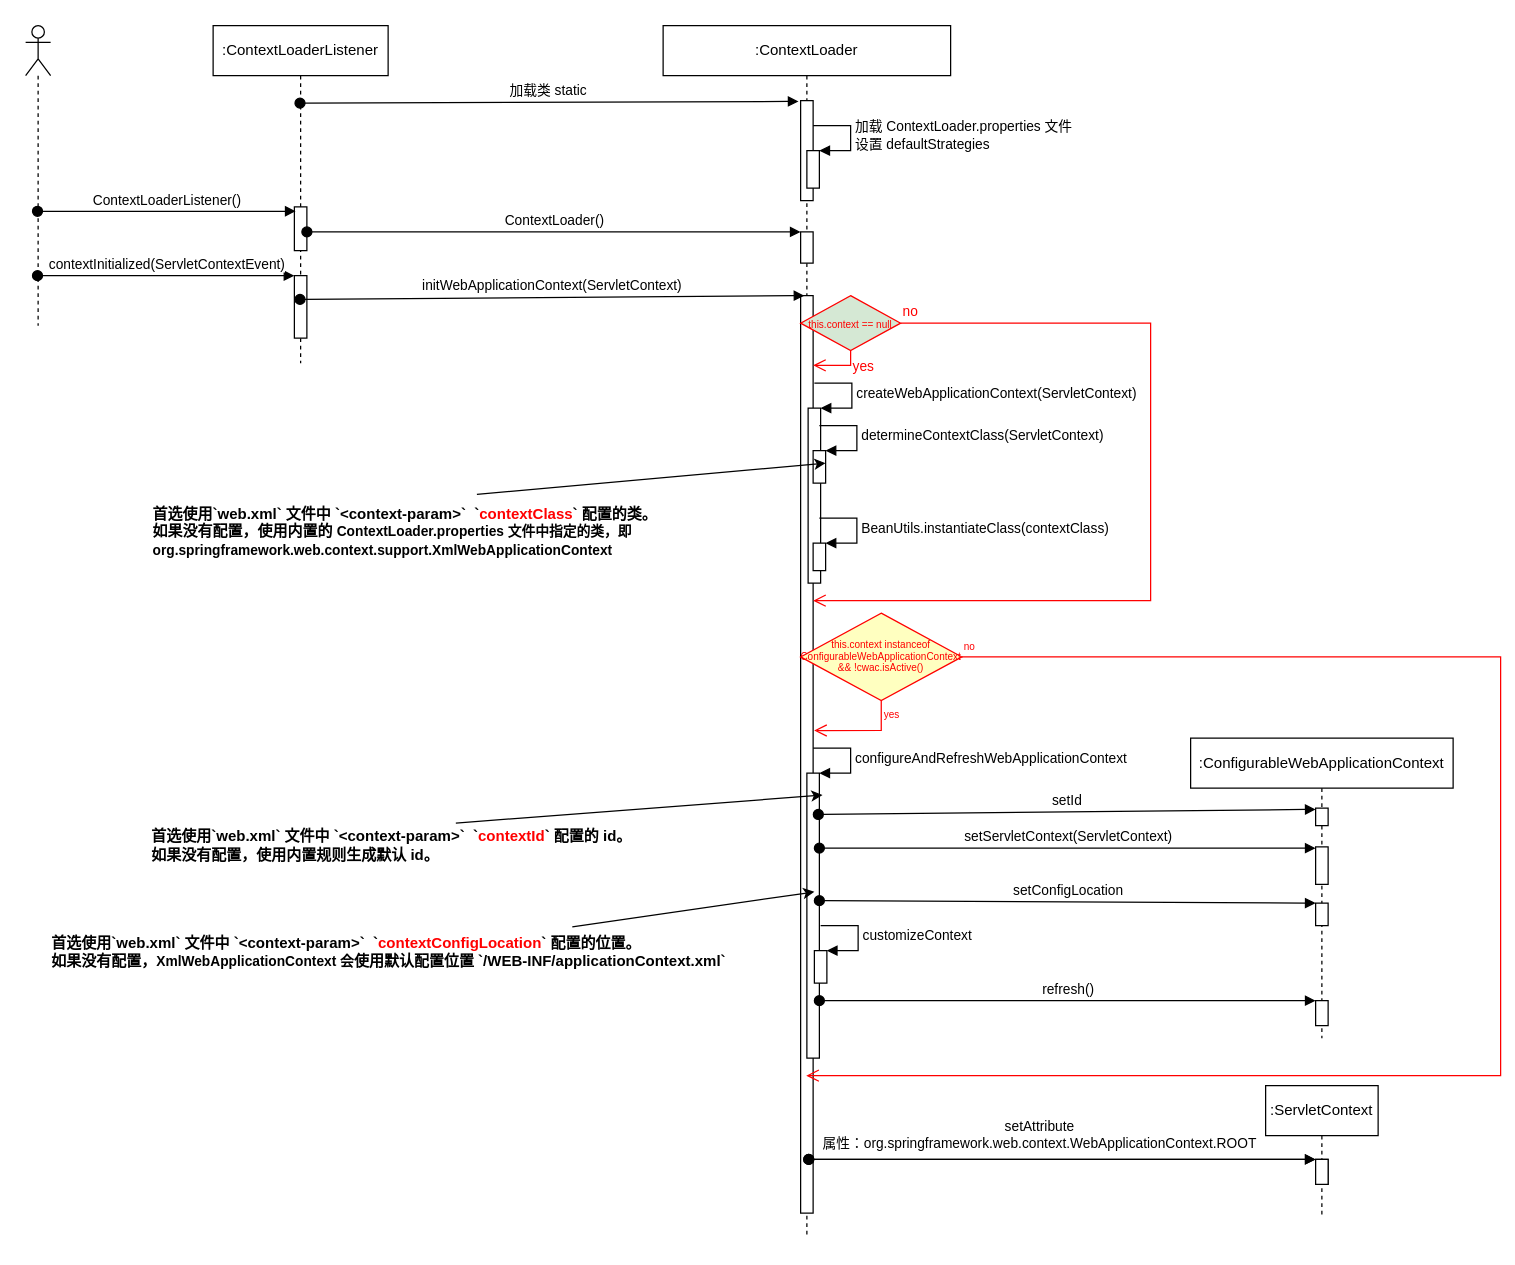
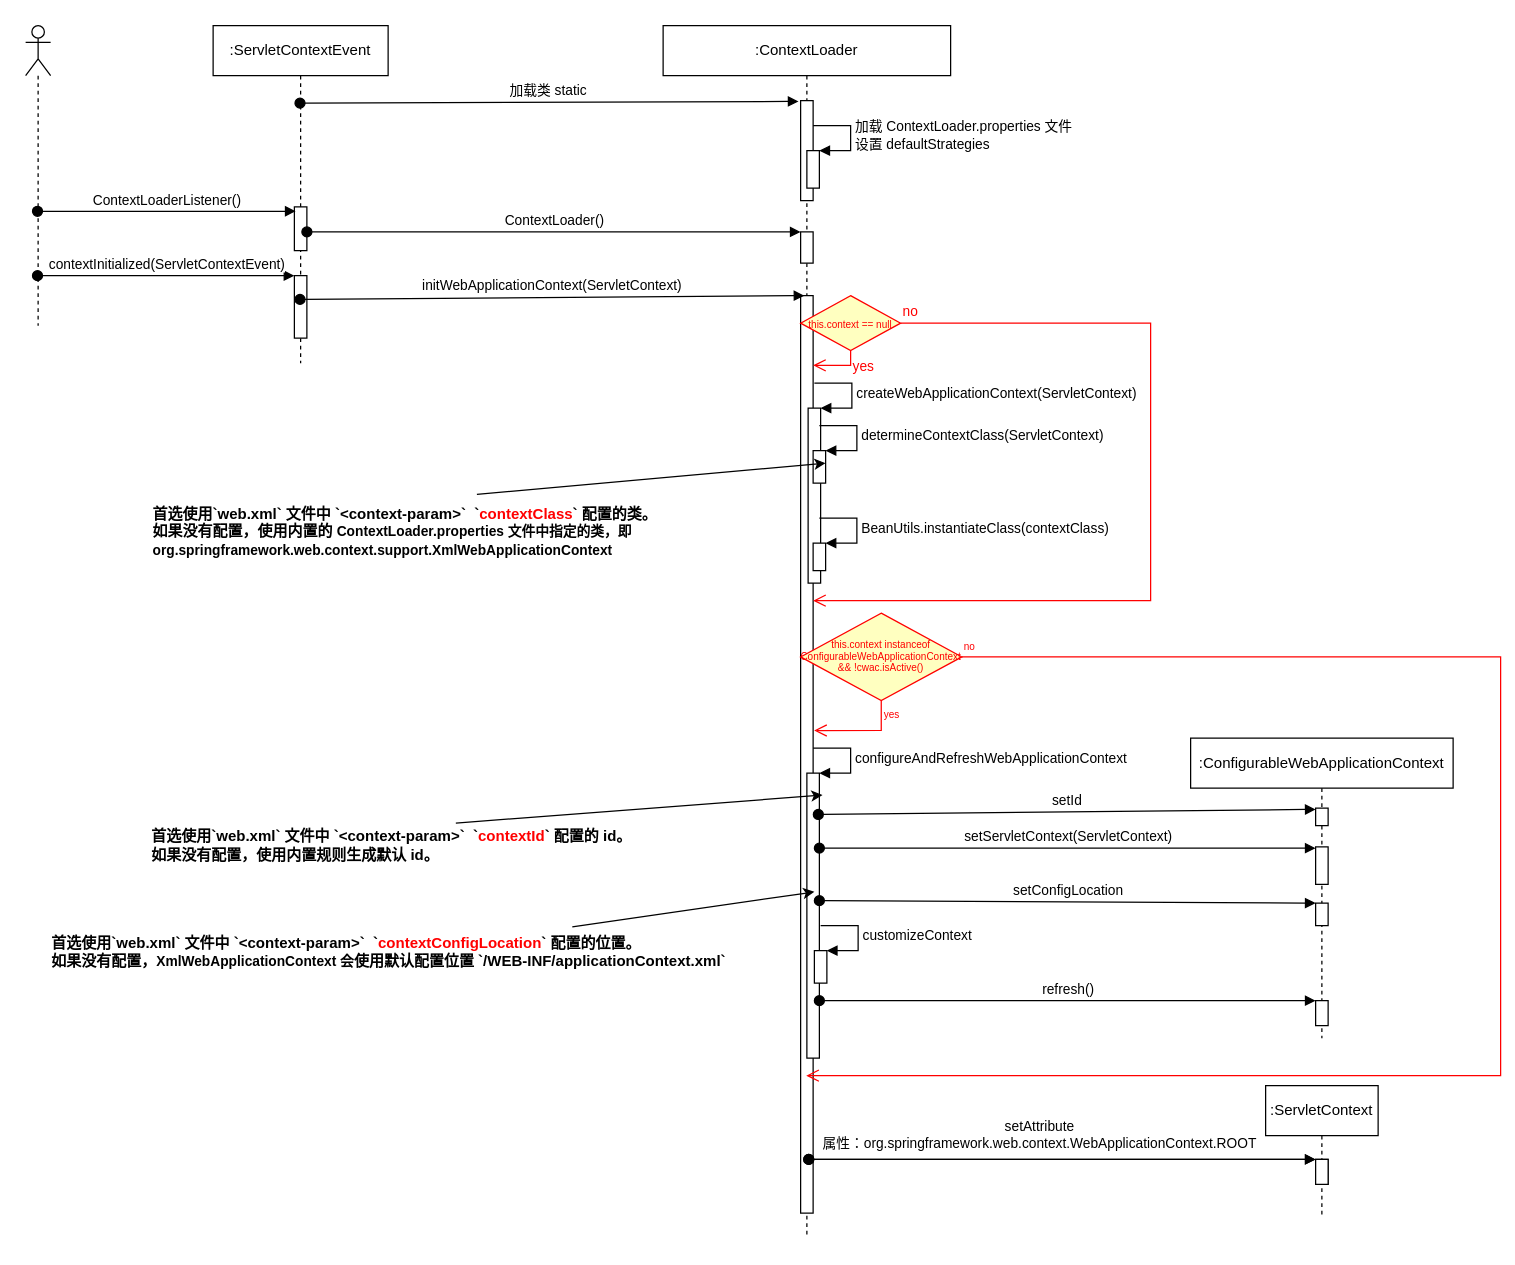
  <mxCell id="0" />
  <mxCell id="1" parent="0" />
  <mxCell id="2" value="" style="shape=umlLifeline;participant=umlActor;perimeter=lifelinePerimeter;whiteSpace=wrap;html=1;container=1;collapsible=0;recursiveResize=0;verticalAlign=top;spacingTop=36;outlineConnect=0;" parent="1" vertex="1"><mxGeometry x="20" y="20" width="20" height="240" as="geometry" /></mxCell>
- <mxCell id="3" value=":ContextLoaderListener" style="shape=umlLifeline;perimeter=lifelinePerimeter;whiteSpace=wrap;html=1;container=1;collapsible=0;recursiveResize=0;outlineConnect=0;" parent="1" vertex="1"><mxGeometry x="170" y="20" width="140" height="270" as="geometry" /></mxCell>
+ <mxCell id="3" value=":ServletContextEvent" style="shape=umlLifeline;perimeter=lifelinePerimeter;whiteSpace=wrap;html=1;container=1;collapsible=0;recursiveResize=0;outlineConnect=0;" parent="1" vertex="1"><mxGeometry x="170" y="20" width="140" height="270" as="geometry" /></mxCell>
  <mxCell id="4" value="" style="html=1;points=[];perimeter=orthogonalPerimeter;" vertex="1" parent="3"><mxGeometry x="65" y="145" width="10" height="35" as="geometry" /></mxCell>
  <mxCell id="5" value="" style="html=1;points=[];perimeter=orthogonalPerimeter;" vertex="1" parent="3"><mxGeometry x="65" y="200" width="10" height="50" as="geometry" /></mxCell>
  <mxCell id="6" value="ContextLoaderListener()" style="html=1;verticalAlign=bottom;startArrow=oval;endArrow=block;startSize=8;rounded=0;entryX=0.1;entryY=0.1;entryDx=0;entryDy=0;entryPerimeter=0;" edge="1" target="4" parent="1" source="2"><mxGeometry relative="1" as="geometry"><mxPoint x="49.5" y="168" as="sourcePoint" /><mxPoint x="175" y="168" as="targetPoint" /></mxGeometry></mxCell>
  <mxCell id="7" value=":ContextLoader" style="shape=umlLifeline;perimeter=lifelinePerimeter;whiteSpace=wrap;html=1;container=1;collapsible=0;recursiveResize=0;outlineConnect=0;" vertex="1" parent="1"><mxGeometry x="530" y="20" width="230" height="970" as="geometry" /></mxCell>
  <mxCell id="8" value="" style="html=1;points=[];perimeter=orthogonalPerimeter;" vertex="1" parent="7"><mxGeometry x="110" y="165" width="10" height="25" as="geometry" /></mxCell>
  <mxCell id="9" value="" style="html=1;points=[];perimeter=orthogonalPerimeter;" vertex="1" parent="7"><mxGeometry x="110" y="60" width="10" height="80" as="geometry" /></mxCell>
  <mxCell id="10" value="" style="html=1;points=[];perimeter=orthogonalPerimeter;" vertex="1" parent="7"><mxGeometry x="115" y="100" width="10" height="30" as="geometry" /></mxCell>
  <mxCell id="11" value="加载 ContextLoader.properties&amp;nbsp;文件&lt;br&gt;设置 defaultStrategies" style="edgeStyle=orthogonalEdgeStyle;html=1;align=left;spacingLeft=2;endArrow=block;rounded=0;entryX=1;entryY=0;" edge="1" target="10" parent="7"><mxGeometry relative="1" as="geometry"><mxPoint x="120" y="80" as="sourcePoint" /><Array as="points"><mxPoint x="150" y="80" /></Array></mxGeometry></mxCell>
  <mxCell id="12" value="" style="html=1;points=[];perimeter=orthogonalPerimeter;" vertex="1" parent="7"><mxGeometry x="110" y="216" width="10" height="734" as="geometry" /></mxCell>
  <mxCell id="13" value="" style="html=1;points=[];perimeter=orthogonalPerimeter;" vertex="1" parent="7"><mxGeometry x="116" y="306" width="10" height="140" as="geometry" /></mxCell>
  <mxCell id="14" value="createWebApplicationContext(ServletContext)" style="edgeStyle=orthogonalEdgeStyle;html=1;align=left;spacingLeft=2;endArrow=block;rounded=0;entryX=1;entryY=0;" edge="1" target="13" parent="7"><mxGeometry relative="1" as="geometry"><mxPoint x="121" y="286" as="sourcePoint" /><Array as="points"><mxPoint x="151" y="286" /></Array></mxGeometry></mxCell>
  <mxCell id="15" value="" style="html=1;points=[];perimeter=orthogonalPerimeter;" vertex="1" parent="7"><mxGeometry x="120" y="340" width="10" height="26" as="geometry" /></mxCell>
  <mxCell id="16" value="determineContextClass(ServletContext)" style="edgeStyle=orthogonalEdgeStyle;html=1;align=left;spacingLeft=2;endArrow=block;rounded=0;entryX=1;entryY=0;" edge="1" target="15" parent="7"><mxGeometry relative="1" as="geometry"><mxPoint x="125" y="320" as="sourcePoint" /><Array as="points"><mxPoint x="155" y="320" /></Array></mxGeometry></mxCell>
  <mxCell id="17" value="" style="html=1;points=[];perimeter=orthogonalPerimeter;" vertex="1" parent="7"><mxGeometry x="120" y="414" width="10" height="22" as="geometry" /></mxCell>
  <mxCell id="18" value="BeanUtils.instantiateClass(contextClass)" style="edgeStyle=orthogonalEdgeStyle;html=1;align=left;spacingLeft=2;endArrow=block;rounded=0;entryX=1;entryY=0;" edge="1" target="17" parent="7"><mxGeometry relative="1" as="geometry"><mxPoint x="125" y="394" as="sourcePoint" /><Array as="points"><mxPoint x="155" y="394" /></Array></mxGeometry></mxCell>
  <mxCell id="19" value="" style="html=1;points=[];perimeter=orthogonalPerimeter;" vertex="1" parent="7"><mxGeometry x="115" y="598" width="10" height="228" as="geometry" /></mxCell>
  <mxCell id="20" value="configureAndRefreshWebApplicationContext" style="edgeStyle=orthogonalEdgeStyle;html=1;align=left;spacingLeft=2;endArrow=block;rounded=0;entryX=1;entryY=0;" edge="1" target="19" parent="7"><mxGeometry relative="1" as="geometry"><mxPoint x="120" y="578" as="sourcePoint" /><Array as="points"><mxPoint x="150" y="578" /></Array></mxGeometry></mxCell>
  <mxCell id="21" value="" style="html=1;points=[];perimeter=orthogonalPerimeter;" vertex="1" parent="7"><mxGeometry x="121" y="740" width="10" height="26" as="geometry" /></mxCell>
  <mxCell id="22" value="customizeContext" style="edgeStyle=orthogonalEdgeStyle;html=1;align=left;spacingLeft=2;endArrow=block;rounded=0;entryX=1;entryY=0;" edge="1" target="21" parent="7"><mxGeometry relative="1" as="geometry"><mxPoint x="126" y="720" as="sourcePoint" /><Array as="points"><mxPoint x="156" y="720" /></Array></mxGeometry></mxCell>
- <mxCell id="23" value="&lt;font style=&quot;font-size: 8px;&quot;&gt;this.context == null&lt;/font&gt;" style="rhombus;whiteSpace=wrap;html=1;fillColor=#d5e8d4;strokeColor=#ff0000;fontColor=#FF0000;" vertex="1" parent="7"><mxGeometry x="110" y="216" width="80" height="44" as="geometry" /></mxCell>
+ <mxCell id="23" value="&lt;font style=&quot;font-size: 8px;&quot;&gt;this.context == null&lt;/font&gt;" style="rhombus;whiteSpace=wrap;html=1;fillColor=#ffffc0;strokeColor=#ff0000;fontColor=#FF0000;" vertex="1" parent="7"><mxGeometry x="110" y="216" width="80" height="44" as="geometry" /></mxCell>
  <mxCell id="24" value="no" style="edgeStyle=orthogonalEdgeStyle;html=1;align=left;verticalAlign=bottom;endArrow=open;endSize=8;strokeColor=#ff0000;rounded=0;fontColor=#FF0000;" edge="1" source="23" parent="7" target="12"><mxGeometry x="-1" relative="1" as="geometry"><mxPoint x="280" y="500" as="targetPoint" /><Array as="points"><mxPoint x="390" y="238" /><mxPoint x="390" y="460" /></Array></mxGeometry></mxCell>
  <mxCell id="25" value="yes" style="edgeStyle=orthogonalEdgeStyle;html=1;align=left;verticalAlign=top;endArrow=open;endSize=8;strokeColor=#ff0000;rounded=0;fontColor=#FF0000;entryX=1;entryY=0.076;entryDx=0;entryDy=0;entryPerimeter=0;" edge="1" source="23" parent="7" target="12"><mxGeometry x="-1" relative="1" as="geometry"><mxPoint x="134.667" y="270.0" as="targetPoint" /></mxGeometry></mxCell>
  <mxCell id="26" value="&lt;div&gt;this.context instanceof ConfigurableWebApplicationContext&lt;/div&gt;&lt;div&gt;&amp;amp;&amp;amp; !cwac.isActive()&lt;/div&gt;" style="rhombus;whiteSpace=wrap;html=1;fillColor=#ffffc0;strokeColor=#ff0000;fontSize=8;fontColor=#FF0000;" vertex="1" parent="7"><mxGeometry x="110" y="470" width="129" height="70" as="geometry" /></mxCell>
  <mxCell id="27" value="no" style="edgeStyle=orthogonalEdgeStyle;html=1;align=left;verticalAlign=bottom;endArrow=open;endSize=8;strokeColor=#ff0000;rounded=0;fontSize=8;fontColor=#FF0000;" edge="1" source="26" parent="7" target="7"><mxGeometry x="-1" relative="1" as="geometry"><mxPoint x="690" y="1090" as="targetPoint" /><Array as="points"><mxPoint x="670" y="505" /><mxPoint x="670" y="840" /></Array></mxGeometry></mxCell>
  <mxCell id="28" value="yes" style="edgeStyle=orthogonalEdgeStyle;html=1;align=left;verticalAlign=top;endArrow=open;endSize=8;strokeColor=#ff0000;rounded=0;fontSize=8;fontColor=#FF0000;entryX=1.083;entryY=0.474;entryDx=0;entryDy=0;entryPerimeter=0;" edge="1" source="26" parent="7" target="12"><mxGeometry x="-1" relative="1" as="geometry"><mxPoint x="161" y="580" as="targetPoint" /></mxGeometry></mxCell>
  <mxCell id="29" value="ContextLoader()" style="html=1;verticalAlign=bottom;startArrow=oval;endArrow=block;startSize=8;rounded=0;" edge="1" target="8" parent="1" source="4"><mxGeometry relative="1" as="geometry"><mxPoint x="360" y="185" as="sourcePoint" /></mxGeometry></mxCell>
  <mxCell id="30" value="加载类 static" style="html=1;verticalAlign=bottom;startArrow=oval;endArrow=block;startSize=8;rounded=0;entryX=-0.167;entryY=0.008;entryDx=0;entryDy=0;entryPerimeter=0;" edge="1" target="9" parent="1"><mxGeometry relative="1" as="geometry"><mxPoint x="239.5" y="82" as="sourcePoint" /><mxPoint x="624.5" y="82" as="targetPoint" /></mxGeometry></mxCell>
  <mxCell id="31" value="contextInitialized(ServletContextEvent)" style="html=1;verticalAlign=bottom;startArrow=oval;endArrow=block;startSize=8;rounded=0;" edge="1" target="5" parent="1" source="2"><mxGeometry relative="1" as="geometry"><mxPoint x="115" y="220" as="sourcePoint" /></mxGeometry></mxCell>
  <mxCell id="32" value="initWebApplicationContext(ServletContext)" style="html=1;verticalAlign=bottom;startArrow=oval;endArrow=block;startSize=8;rounded=0;entryX=0.3;entryY=0;entryDx=0;entryDy=0;entryPerimeter=0;" edge="1" target="12" parent="1"><mxGeometry relative="1" as="geometry"><mxPoint x="239.5" y="239" as="sourcePoint" /><mxPoint x="425" y="239" as="targetPoint" /></mxGeometry></mxCell>
  <mxCell id="33" value="首选使用`web.xml`&amp;nbsp;文件中&amp;nbsp;`&amp;lt;context-param&amp;gt;`&amp;nbsp; `&lt;font color=&quot;#ff0000&quot;&gt;contextClass&lt;/font&gt;`&amp;nbsp;配置的类。&lt;br style=&quot;&quot;&gt;如果没有配置，使用内置的&amp;nbsp;&lt;span style=&quot;background-color: rgb(255, 255, 255);&quot;&gt;&lt;span style=&quot;font-size: 11px;&quot;&gt;ContextLoader.properties&amp;nbsp;文件中指定的类，即&lt;/span&gt;&lt;br&gt;&lt;span style=&quot;font-size: 11px;&quot;&gt;org.springframework.web.context.support.XmlWebApplicationContext&lt;/span&gt;&lt;br&gt;&lt;/span&gt;" style="text;html=1;align=left;verticalAlign=middle;resizable=0;points=[];autosize=1;strokeColor=none;fillColor=none;fontStyle=1" vertex="1" parent="1"><mxGeometry x="120" y="395" width="430" height="60" as="geometry" /></mxCell>
  <mxCell id="34" value="" style="endArrow=classic;html=1;rounded=0;exitX=0.607;exitY=0;exitDx=0;exitDy=0;exitPerimeter=0;entryX=1;entryY=0.385;entryDx=0;entryDy=0;entryPerimeter=0;" edge="1" parent="1" source="33" target="15"><mxGeometry width="50" height="50" relative="1" as="geometry"><mxPoint x="530" y="396" as="sourcePoint" /><mxPoint x="640" y="373" as="targetPoint" /></mxGeometry></mxCell>
  <mxCell id="35" value=":ServletContext" style="shape=umlLifeline;perimeter=lifelinePerimeter;whiteSpace=wrap;html=1;container=1;collapsible=0;recursiveResize=0;outlineConnect=0;" vertex="1" parent="1"><mxGeometry x="1012" y="868" width="90" height="105" as="geometry" /></mxCell>
  <mxCell id="36" value="" style="html=1;points=[];perimeter=orthogonalPerimeter;" vertex="1" parent="35"><mxGeometry x="40" y="59" width="10" height="20" as="geometry" /></mxCell>
  <mxCell id="37" value="" style="html=1;points=[];perimeter=orthogonalPerimeter;" vertex="1" parent="35"><mxGeometry x="40" y="59" width="10" height="20" as="geometry" /></mxCell>
  <mxCell id="38" value="setAttribute&lt;br&gt;属性：org.springframework.web.context.WebApplicationContext.ROOT" style="html=1;verticalAlign=bottom;startArrow=oval;endArrow=block;startSize=8;rounded=0;" edge="1" target="37" parent="35"><mxGeometry x="-0.092" y="4" relative="1" as="geometry"><mxPoint x="-365.5" y="59" as="sourcePoint" /><mxPoint as="offset" /></mxGeometry></mxCell>
  <mxCell id="39" value="setAttribute&lt;br&gt;属性：org.springframework.web.context.WebApplicationContext.ROOT" style="html=1;verticalAlign=bottom;startArrow=oval;endArrow=block;startSize=8;rounded=0;" edge="1" target="36" parent="1"><mxGeometry x="-0.092" y="4" relative="1" as="geometry"><mxPoint x="646.5" y="927" as="sourcePoint" /><mxPoint as="offset" /></mxGeometry></mxCell>
  <mxCell id="40" value=":ConfigurableWebApplicationContext" style="shape=umlLifeline;perimeter=lifelinePerimeter;whiteSpace=wrap;html=1;container=1;collapsible=0;recursiveResize=0;outlineConnect=0;" vertex="1" parent="1"><mxGeometry x="952" y="590" width="210" height="240" as="geometry" /></mxCell>
  <mxCell id="41" value="" style="html=1;points=[];perimeter=orthogonalPerimeter;" vertex="1" parent="40"><mxGeometry x="100" y="56" width="10" height="14" as="geometry" /></mxCell>
  <mxCell id="42" value="" style="html=1;points=[];perimeter=orthogonalPerimeter;" vertex="1" parent="40"><mxGeometry x="100" y="87" width="10" height="30" as="geometry" /></mxCell>
  <mxCell id="43" value="" style="html=1;points=[];perimeter=orthogonalPerimeter;" vertex="1" parent="40"><mxGeometry x="100" y="132" width="10" height="18" as="geometry" /></mxCell>
  <mxCell id="44" value="" style="html=1;points=[];perimeter=orthogonalPerimeter;" vertex="1" parent="40"><mxGeometry x="100" y="210" width="10" height="20" as="geometry" /></mxCell>
  <mxCell id="45" value="setId" style="html=1;verticalAlign=bottom;startArrow=oval;endArrow=block;startSize=8;rounded=0;entryX=0;entryY=0.286;entryDx=0;entryDy=0;entryPerimeter=0;exitX=0.917;exitY=0.158;exitDx=0;exitDy=0;exitPerimeter=0;" edge="1" parent="1"><mxGeometry relative="1" as="geometry"><mxPoint x="654.17" y="651.024" as="sourcePoint" /><mxPoint x="1052" y="647.004" as="targetPoint" /></mxGeometry></mxCell>
  <mxCell id="46" value="&lt;b&gt;首选使用`web.xml`&amp;nbsp;文件中&amp;nbsp;`&amp;lt;context-param&amp;gt;`&amp;nbsp; `&lt;font color=&quot;#ff0000&quot;&gt;contextId&lt;/font&gt;`&amp;nbsp;配置的 id。&lt;/b&gt;&lt;br style=&quot;font-weight: 700;&quot;&gt;&lt;span style=&quot;font-weight: 700;&quot;&gt;如果没有配置，使用内置规则生成默认 id。&lt;/span&gt;" style="text;html=1;align=left;verticalAlign=middle;resizable=0;points=[];autosize=1;strokeColor=none;fillColor=none;" vertex="1" parent="1"><mxGeometry x="119" y="656" width="410" height="40" as="geometry" /></mxCell>
  <mxCell id="47" value="setServletContext(ServletContext)" style="html=1;verticalAlign=bottom;startArrow=oval;endArrow=block;startSize=8;rounded=0;" edge="1" parent="1"><mxGeometry relative="1" as="geometry"><mxPoint x="655" y="678" as="sourcePoint" /><mxPoint x="1052" y="678" as="targetPoint" /></mxGeometry></mxCell>
  <mxCell id="48" value="setConfigLocation" style="html=1;verticalAlign=bottom;startArrow=oval;endArrow=block;startSize=8;rounded=0;" edge="1" target="43" parent="1"><mxGeometry relative="1" as="geometry"><mxPoint x="655" y="720" as="sourcePoint" /></mxGeometry></mxCell>
  <mxCell id="49" value="refresh()" style="html=1;verticalAlign=bottom;startArrow=oval;endArrow=block;startSize=8;rounded=0;" edge="1" target="44" parent="1" source="19"><mxGeometry relative="1" as="geometry"><mxPoint x="992" y="799" as="sourcePoint" /></mxGeometry></mxCell>
  <mxCell id="50" value="" style="endArrow=classic;html=1;rounded=0;exitX=0.598;exitY=0.05;exitDx=0;exitDy=0;exitPerimeter=0;entryX=1.25;entryY=0.077;entryDx=0;entryDy=0;entryPerimeter=0;" edge="1" parent="1" source="46" target="19"><mxGeometry width="50" height="50" relative="1" as="geometry"><mxPoint x="377" y="712" as="sourcePoint" /><mxPoint x="633" y="632" as="targetPoint" /></mxGeometry></mxCell>
  <mxCell id="51" value="" style="endArrow=classic;html=1;rounded=0;" edge="1" parent="1" source="52"><mxGeometry width="50" height="50" relative="1" as="geometry"><mxPoint x="319.4" y="713" as="sourcePoint" /><mxPoint x="651" y="713" as="targetPoint" /></mxGeometry></mxCell>
  <mxCell id="52" value="&lt;b&gt;首选使用`web.xml`&amp;nbsp;文件中&amp;nbsp;`&amp;lt;context-param&amp;gt;`&amp;nbsp; `&lt;font color=&quot;#ff0000&quot;&gt;contextConfigLocation&lt;/font&gt;`&amp;nbsp;配置的位置。&lt;/b&gt;&lt;br style=&quot;font-weight: 700;&quot;&gt;&lt;b&gt;如果没有配置，&lt;/b&gt;&lt;span style=&quot;font-size: 11px; font-weight: 700; background-color: rgb(255, 255, 255);&quot;&gt;XmlWebApplicationContext&amp;nbsp;会&lt;/span&gt;&lt;b&gt;使用默认配置位置 `/WEB-INF/applicationContext.xml`&lt;/b&gt;" style="text;html=1;align=left;verticalAlign=middle;resizable=0;points=[];autosize=1;strokeColor=none;fillColor=none;" vertex="1" parent="1"><mxGeometry x="39" y="741" width="560" height="40" as="geometry" /></mxCell>
